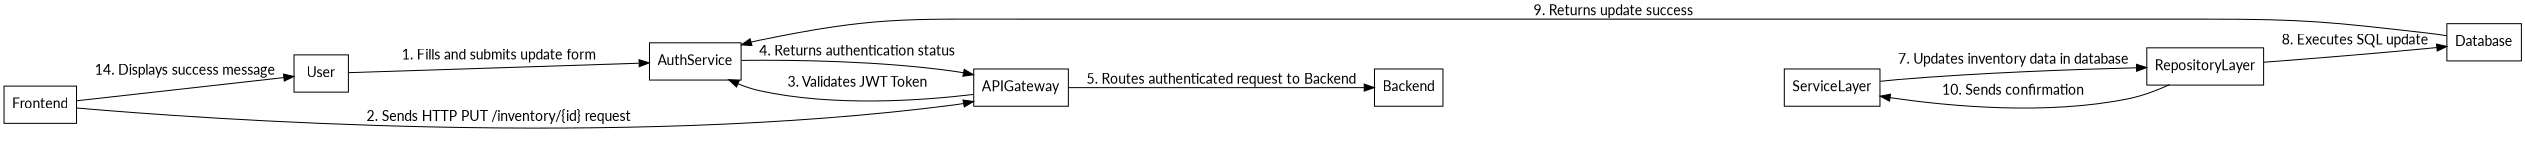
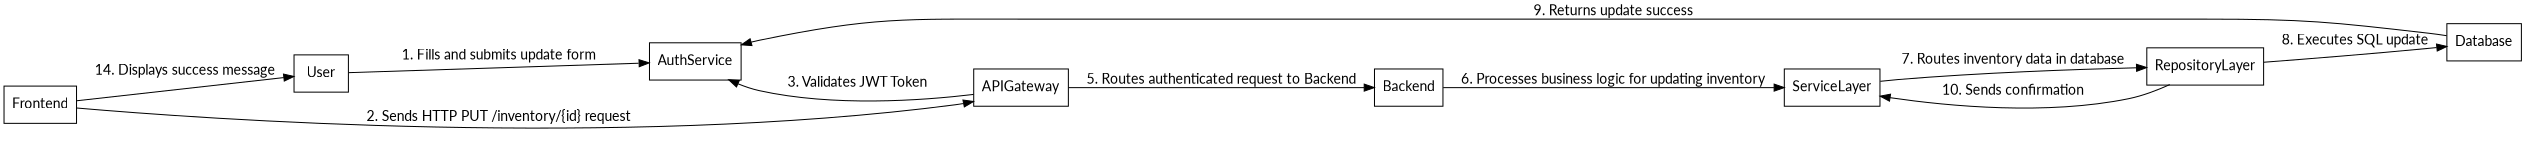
  digraph {
    fontname=Lato
    rankdir=LR
    node [fontname=Lato shape=record]
    edge [fontname=Lato]
    User
    AuthService
    Frontend
    APIGateway
    Backend
    ServiceLayer
    RepositoryLayer
    Database
    User -> AuthService [label="1. Fills and submits update form"]
-   AuthService -> APIGateway [label="4. Returns authentication status"]
    Frontend -> User [label="14. Displays success message"]
    Frontend -> APIGateway [label="2. Sends HTTP PUT /inventory/{id} request"]
    APIGateway -> AuthService [label="3. Validates JWT Token"]
    APIGateway -> Backend [label="5. Routes authenticated request to Backend"]
-   ServiceLayer -> RepositoryLayer [label="7. Updates inventory data in database"]
+   Backend -> ServiceLayer [label="6. Processes business logic for updating inventory"]
+   ServiceLayer -> RepositoryLayer [label="7. Routes inventory data in database"]
    RepositoryLayer -> ServiceLayer [label="10. Sends confirmation"]
    RepositoryLayer -> Database [label="8. Executes SQL update"]
    Database -> AuthService [label="9. Returns update success"]
  }
